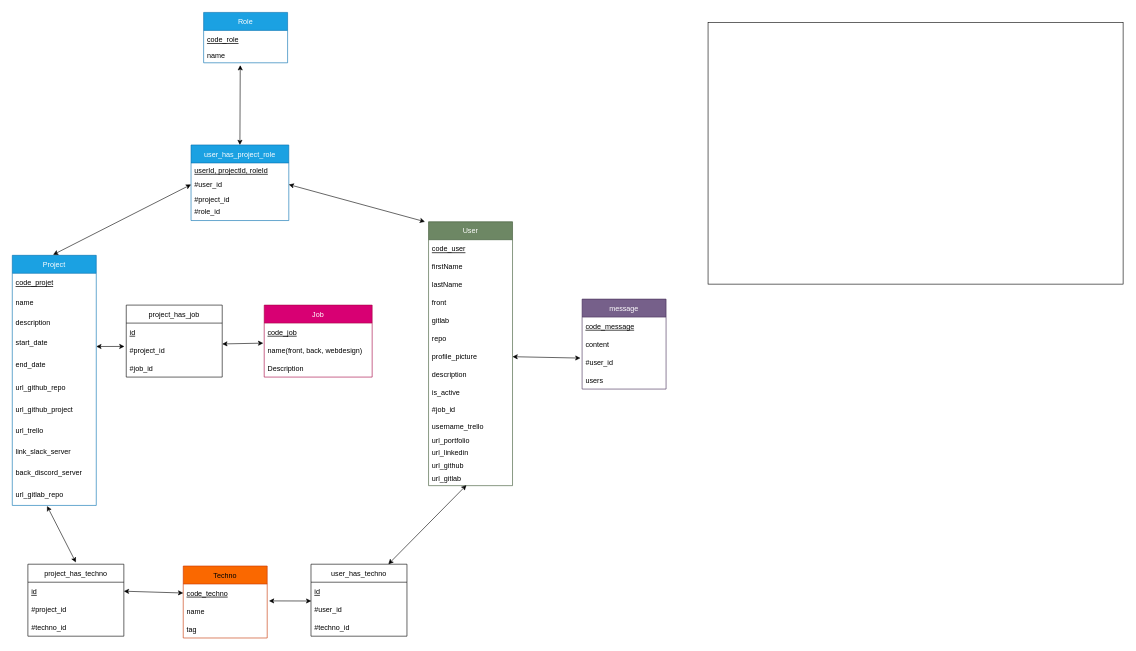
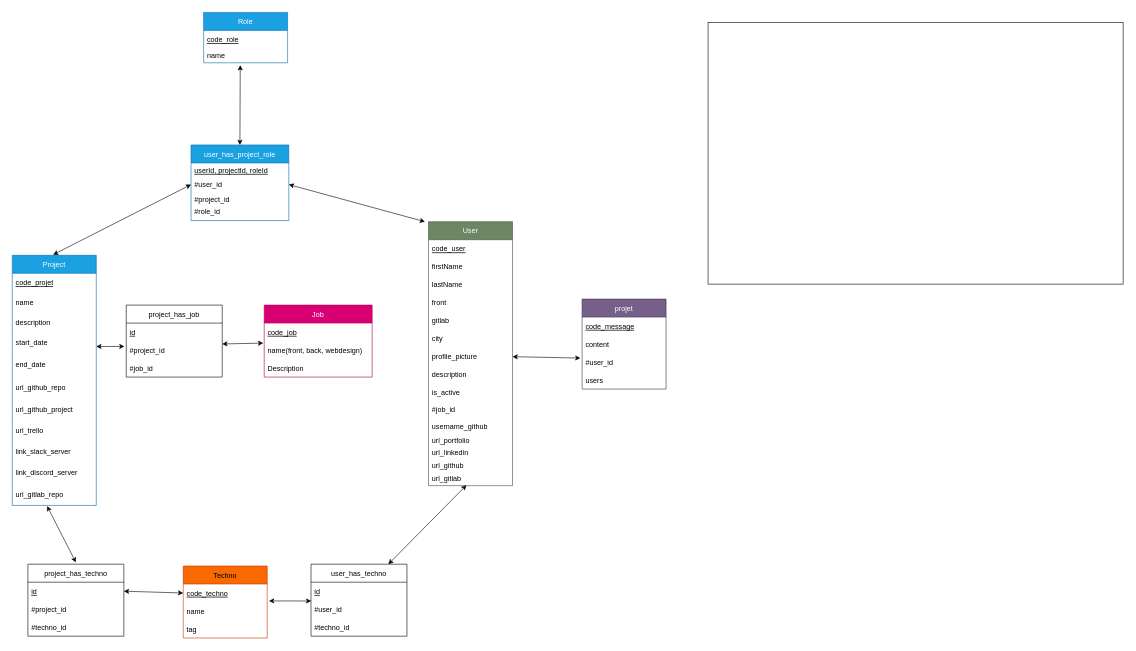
  <mxCell id="0" />
  <mxCell id="1" parent="0" />
  <mxCell id="2" value="Job" style="swimlane;fontStyle=0;childLayout=stackLayout;horizontal=1;startSize=30;horizontalStack=0;resizeParent=1;resizeParentMax=0;resizeLast=0;collapsible=1;marginBottom=0;fillColor=#d80073;fontColor=#ffffff;strokeColor=#A50040;" parent="1" vertex="1"><mxGeometry x="440" y="508" width="180" height="120" as="geometry" /></mxCell>
  <mxCell id="3" value="code_job" style="text;strokeColor=none;fillColor=none;align=left;verticalAlign=middle;spacingLeft=4;spacingRight=4;overflow=hidden;points=[[0,0.5],[1,0.5]];portConstraint=eastwest;rotatable=0;fontStyle=4" parent="2" vertex="1"><mxGeometry y="30" width="180" height="30" as="geometry" /></mxCell>
  <mxCell id="4" value="name(front, back, webdesign)" style="text;strokeColor=none;fillColor=none;align=left;verticalAlign=middle;spacingLeft=4;spacingRight=4;overflow=hidden;points=[[0,0.5],[1,0.5]];portConstraint=eastwest;rotatable=0;" parent="2" vertex="1"><mxGeometry y="60" width="180" height="30" as="geometry" /></mxCell>
  <mxCell id="5" value="Description" style="text;strokeColor=none;fillColor=none;align=left;verticalAlign=middle;spacingLeft=4;spacingRight=4;overflow=hidden;points=[[0,0.5],[1,0.5]];portConstraint=eastwest;rotatable=0;" parent="2" vertex="1"><mxGeometry y="90" width="180" height="30" as="geometry" /></mxCell>
  <mxCell id="6" value="User" style="swimlane;fontStyle=0;childLayout=stackLayout;horizontal=1;startSize=30;horizontalStack=0;resizeParent=1;resizeParentMax=0;resizeLast=0;collapsible=1;marginBottom=0;fillColor=#6d8764;fontColor=#ffffff;strokeColor=#3A5431;" parent="1" vertex="1"><mxGeometry x="714" y="369" width="140" height="440" as="geometry" /></mxCell>
  <mxCell id="7" value="code_user" style="text;strokeColor=none;fillColor=none;align=left;verticalAlign=middle;spacingLeft=4;spacingRight=4;overflow=hidden;points=[[0,0.5],[1,0.5]];portConstraint=eastwest;rotatable=0;fontStyle=4" parent="6" vertex="1"><mxGeometry y="30" width="140" height="30" as="geometry" /></mxCell>
  <mxCell id="8" value="firstName" style="text;strokeColor=none;fillColor=none;align=left;verticalAlign=middle;spacingLeft=4;spacingRight=4;overflow=hidden;points=[[0,0.5],[1,0.5]];portConstraint=eastwest;rotatable=0;" parent="6" vertex="1"><mxGeometry y="60" width="140" height="30" as="geometry" /></mxCell>
  <mxCell id="9" value="lastName" style="text;strokeColor=none;fillColor=none;align=left;verticalAlign=middle;spacingLeft=4;spacingRight=4;overflow=hidden;points=[[0,0.5],[1,0.5]];portConstraint=eastwest;rotatable=0;" parent="6" vertex="1"><mxGeometry y="90" width="140" height="30" as="geometry" /></mxCell>
  <mxCell id="10" value="front" style="text;strokeColor=none;fillColor=none;align=left;verticalAlign=middle;spacingLeft=4;spacingRight=4;overflow=hidden;points=[[0,0.5],[1,0.5]];portConstraint=eastwest;rotatable=0;" parent="6" vertex="1"><mxGeometry y="120" width="140" height="30" as="geometry" /></mxCell>
  <mxCell id="11" value="gitlab" style="text;strokeColor=none;fillColor=none;align=left;verticalAlign=middle;spacingLeft=4;spacingRight=4;overflow=hidden;points=[[0,0.5],[1,0.5]];portConstraint=eastwest;rotatable=0;" parent="6" vertex="1"><mxGeometry y="150" width="140" height="30" as="geometry" /></mxCell>
- <mxCell id="12" value="repo" style="text;strokeColor=none;fillColor=none;align=left;verticalAlign=middle;spacingLeft=4;spacingRight=4;overflow=hidden;points=[[0,0.5],[1,0.5]];portConstraint=eastwest;rotatable=0;" parent="6" vertex="1"><mxGeometry y="180" width="140" height="30" as="geometry" /></mxCell>
+ <mxCell id="12" value="city" style="text;strokeColor=none;fillColor=none;align=left;verticalAlign=middle;spacingLeft=4;spacingRight=4;overflow=hidden;points=[[0,0.5],[1,0.5]];portConstraint=eastwest;rotatable=0;" parent="6" vertex="1"><mxGeometry y="180" width="140" height="30" as="geometry" /></mxCell>
  <mxCell id="13" value="profile_picture" style="text;strokeColor=none;fillColor=none;align=left;verticalAlign=middle;spacingLeft=4;spacingRight=4;overflow=hidden;points=[[0,0.5],[1,0.5]];portConstraint=eastwest;rotatable=0;" parent="6" vertex="1"><mxGeometry y="210" width="140" height="30" as="geometry" /></mxCell>
  <mxCell id="14" value="description" style="text;strokeColor=none;fillColor=none;align=left;verticalAlign=middle;spacingLeft=4;spacingRight=4;overflow=hidden;points=[[0,0.5],[1,0.5]];portConstraint=eastwest;rotatable=0;" parent="6" vertex="1"><mxGeometry y="240" width="140" height="30" as="geometry" /></mxCell>
  <mxCell id="15" value="is_active" style="text;strokeColor=none;fillColor=none;align=left;verticalAlign=middle;spacingLeft=4;spacingRight=4;overflow=hidden;points=[[0,0.5],[1,0.5]];portConstraint=eastwest;rotatable=0;" parent="6" vertex="1"><mxGeometry y="270" width="140" height="30" as="geometry" /></mxCell>
  <mxCell id="16" value="#job_id" style="text;strokeColor=none;fillColor=none;align=left;verticalAlign=middle;spacingLeft=4;spacingRight=4;overflow=hidden;points=[[0,0.5],[1,0.5]];portConstraint=eastwest;rotatable=0;" parent="6" vertex="1"><mxGeometry y="300" width="140" height="27" as="geometry" /></mxCell>
- <mxCell id="17" value="username_trello" style="text;strokeColor=none;fillColor=none;align=left;verticalAlign=middle;spacingLeft=4;spacingRight=4;overflow=hidden;points=[[0,0.5],[1,0.5]];portConstraint=eastwest;rotatable=0;" parent="6" vertex="1"><mxGeometry y="327" width="140" height="27" as="geometry" /></mxCell>
+ <mxCell id="17" value="username_github" style="text;strokeColor=none;fillColor=none;align=left;verticalAlign=middle;spacingLeft=4;spacingRight=4;overflow=hidden;points=[[0,0.5],[1,0.5]];portConstraint=eastwest;rotatable=0;" parent="6" vertex="1"><mxGeometry y="327" width="140" height="27" as="geometry" /></mxCell>
  <mxCell id="18" value="url_portfolio" style="text;strokeColor=none;fillColor=none;align=left;verticalAlign=middle;spacingLeft=4;spacingRight=4;overflow=hidden;points=[[0,0.5],[1,0.5]];portConstraint=eastwest;rotatable=0;" parent="6" vertex="1"><mxGeometry y="354" width="140" height="20" as="geometry" /></mxCell>
  <mxCell id="19" value="url_linkedin" style="text;strokeColor=none;fillColor=none;align=left;verticalAlign=middle;spacingLeft=4;spacingRight=4;overflow=hidden;points=[[0,0.5],[1,0.5]];portConstraint=eastwest;rotatable=0;" parent="6" vertex="1"><mxGeometry y="374" width="140" height="20" as="geometry" /></mxCell>
  <mxCell id="20" value="url_github" style="text;strokeColor=none;fillColor=none;align=left;verticalAlign=middle;spacingLeft=4;spacingRight=4;overflow=hidden;points=[[0,0.5],[1,0.5]];portConstraint=eastwest;rotatable=0;" parent="6" vertex="1"><mxGeometry y="394" width="140" height="23" as="geometry" /></mxCell>
  <mxCell id="21" value="url_gitlab" style="text;strokeColor=none;fillColor=none;align=left;verticalAlign=middle;spacingLeft=4;spacingRight=4;overflow=hidden;points=[[0,0.5],[1,0.5]];portConstraint=eastwest;rotatable=0;" parent="6" vertex="1"><mxGeometry y="417" width="140" height="23" as="geometry" /></mxCell>
  <mxCell id="22" value="Project" style="swimlane;fontStyle=0;childLayout=stackLayout;horizontal=1;startSize=30;horizontalStack=0;resizeParent=1;resizeParentMax=0;resizeLast=0;collapsible=1;marginBottom=0;fillColor=#1ba1e2;fontColor=#ffffff;strokeColor=#006EAF;" parent="1" vertex="1"><mxGeometry x="20" y="425" width="140" height="417" as="geometry" /></mxCell>
  <mxCell id="23" value="code_projet" style="text;strokeColor=none;fillColor=none;align=left;verticalAlign=middle;spacingLeft=4;spacingRight=4;overflow=hidden;points=[[0,0.5],[1,0.5]];portConstraint=eastwest;rotatable=0;fontStyle=4" parent="22" vertex="1"><mxGeometry y="30" width="140" height="30" as="geometry" /></mxCell>
  <mxCell id="24" value="name  " style="text;strokeColor=none;fillColor=none;align=left;verticalAlign=middle;spacingLeft=4;spacingRight=4;overflow=hidden;points=[[0,0.5],[1,0.5]];portConstraint=eastwest;rotatable=0;" parent="22" vertex="1"><mxGeometry y="60" width="140" height="37" as="geometry" /></mxCell>
  <mxCell id="25" value="description " style="text;strokeColor=none;fillColor=none;align=left;verticalAlign=middle;spacingLeft=4;spacingRight=4;overflow=hidden;points=[[0,0.5],[1,0.5]];portConstraint=eastwest;rotatable=0;" parent="22" vertex="1"><mxGeometry y="97" width="140" height="30" as="geometry" /></mxCell>
  <mxCell id="26" value="start_date" style="text;strokeColor=none;fillColor=none;align=left;verticalAlign=middle;spacingLeft=4;spacingRight=4;overflow=hidden;points=[[0,0.5],[1,0.5]];portConstraint=eastwest;rotatable=0;" parent="22" vertex="1"><mxGeometry y="127" width="140" height="37" as="geometry" /></mxCell>
  <mxCell id="27" value="end_date" style="text;strokeColor=none;fillColor=none;align=left;verticalAlign=middle;spacingLeft=4;spacingRight=4;overflow=hidden;points=[[0,0.5],[1,0.5]];portConstraint=eastwest;rotatable=0;" parent="22" vertex="1"><mxGeometry y="164" width="140" height="37" as="geometry" /></mxCell>
  <mxCell id="28" value="url_github_repo" style="text;strokeColor=none;fillColor=none;align=left;verticalAlign=middle;spacingLeft=4;spacingRight=4;overflow=hidden;points=[[0,0.5],[1,0.5]];portConstraint=eastwest;rotatable=0;" parent="22" vertex="1"><mxGeometry y="201" width="140" height="37" as="geometry" /></mxCell>
  <mxCell id="29" value="url_github_project" style="text;strokeColor=none;fillColor=none;align=left;verticalAlign=middle;spacingLeft=4;spacingRight=4;overflow=hidden;points=[[0,0.5],[1,0.5]];portConstraint=eastwest;rotatable=0;" parent="22" vertex="1"><mxGeometry y="238" width="140" height="37" as="geometry" /></mxCell>
  <mxCell id="30" value="url_trello" style="text;strokeColor=none;fillColor=none;align=left;verticalAlign=middle;spacingLeft=4;spacingRight=4;overflow=hidden;points=[[0,0.5],[1,0.5]];portConstraint=eastwest;rotatable=0;" parent="22" vertex="1"><mxGeometry y="275" width="140" height="35" as="geometry" /></mxCell>
  <mxCell id="31" value="link_slack_server" style="text;strokeColor=none;fillColor=none;align=left;verticalAlign=middle;spacingLeft=4;spacingRight=4;overflow=hidden;points=[[0,0.5],[1,0.5]];portConstraint=eastwest;rotatable=0;" parent="22" vertex="1"><mxGeometry y="310" width="140" height="35" as="geometry" /></mxCell>
- <mxCell id="32" value="back_discord_server" style="text;strokeColor=none;fillColor=none;align=left;verticalAlign=middle;spacingLeft=4;spacingRight=4;overflow=hidden;points=[[0,0.5],[1,0.5]];portConstraint=eastwest;rotatable=0;" parent="22" vertex="1"><mxGeometry y="345" width="140" height="35" as="geometry" /></mxCell>
+ <mxCell id="32" value="link_discord_server" style="text;strokeColor=none;fillColor=none;align=left;verticalAlign=middle;spacingLeft=4;spacingRight=4;overflow=hidden;points=[[0,0.5],[1,0.5]];portConstraint=eastwest;rotatable=0;" parent="22" vertex="1"><mxGeometry y="345" width="140" height="35" as="geometry" /></mxCell>
  <mxCell id="33" value="url_gitlab_repo" style="text;strokeColor=none;fillColor=none;align=left;verticalAlign=middle;spacingLeft=4;spacingRight=4;overflow=hidden;points=[[0,0.5],[1,0.5]];portConstraint=eastwest;rotatable=0;" parent="22" vertex="1"><mxGeometry y="380" width="140" height="37" as="geometry" /></mxCell>
  <mxCell id="34" value="Techno" style="swimlane;fontStyle=0;childLayout=stackLayout;horizontal=1;startSize=30;horizontalStack=0;resizeParent=1;resizeParentMax=0;resizeLast=0;collapsible=1;marginBottom=0;fillColor=#fa6800;fontColor=#000000;strokeColor=#C73500;" parent="1" vertex="1"><mxGeometry x="305" y="943" width="140" height="120" as="geometry" /></mxCell>
  <mxCell id="35" value="code_techno" style="text;strokeColor=none;fillColor=none;align=left;verticalAlign=middle;spacingLeft=4;spacingRight=4;overflow=hidden;points=[[0,0.5],[1,0.5]];portConstraint=eastwest;rotatable=0;fontStyle=4" parent="34" vertex="1"><mxGeometry y="30" width="140" height="30" as="geometry" /></mxCell>
  <mxCell id="36" value="name" style="text;strokeColor=none;fillColor=none;align=left;verticalAlign=middle;spacingLeft=4;spacingRight=4;overflow=hidden;points=[[0,0.5],[1,0.5]];portConstraint=eastwest;rotatable=0;" parent="34" vertex="1"><mxGeometry y="60" width="140" height="30" as="geometry" /></mxCell>
  <mxCell id="37" value="tag" style="text;strokeColor=none;fillColor=none;align=left;verticalAlign=middle;spacingLeft=4;spacingRight=4;overflow=hidden;points=[[0,0.5],[1,0.5]];portConstraint=eastwest;rotatable=0;" parent="34" vertex="1"><mxGeometry y="90" width="140" height="30" as="geometry" /></mxCell>
- <mxCell id="38" value="message" style="swimlane;fontStyle=0;childLayout=stackLayout;horizontal=1;startSize=30;horizontalStack=0;resizeParent=1;resizeParentMax=0;resizeLast=0;collapsible=1;marginBottom=0;fillColor=#76608a;fontColor=#ffffff;strokeColor=#432D57;" parent="1" vertex="1"><mxGeometry x="970" y="498" width="140" height="150" as="geometry" /></mxCell>
+ <mxCell id="38" value="projet" style="swimlane;fontStyle=0;childLayout=stackLayout;horizontal=1;startSize=30;horizontalStack=0;resizeParent=1;resizeParentMax=0;resizeLast=0;collapsible=1;marginBottom=0;fillColor=#76608a;fontColor=#ffffff;strokeColor=#432D57;" parent="1" vertex="1"><mxGeometry x="970" y="498" width="140" height="150" as="geometry" /></mxCell>
  <mxCell id="39" value="code_message" style="text;strokeColor=none;fillColor=none;align=left;verticalAlign=middle;spacingLeft=4;spacingRight=4;overflow=hidden;points=[[0,0.5],[1,0.5]];portConstraint=eastwest;rotatable=0;fontStyle=4" parent="38" vertex="1"><mxGeometry y="30" width="140" height="30" as="geometry" /></mxCell>
  <mxCell id="40" value="content" style="text;strokeColor=none;fillColor=none;align=left;verticalAlign=middle;spacingLeft=4;spacingRight=4;overflow=hidden;points=[[0,0.5],[1,0.5]];portConstraint=eastwest;rotatable=0;" parent="38" vertex="1"><mxGeometry y="60" width="140" height="30" as="geometry" /></mxCell>
  <mxCell id="41" value="#user_id" style="text;strokeColor=none;fillColor=none;align=left;verticalAlign=middle;spacingLeft=4;spacingRight=4;overflow=hidden;points=[[0,0.5],[1,0.5]];portConstraint=eastwest;rotatable=0;" parent="38" vertex="1"><mxGeometry y="90" width="140" height="30" as="geometry" /></mxCell>
  <mxCell id="42" value="users" style="text;strokeColor=none;fillColor=none;align=left;verticalAlign=middle;spacingLeft=4;spacingRight=4;overflow=hidden;points=[[0,0.5],[1,0.5]];portConstraint=eastwest;rotatable=0;" parent="38" vertex="1"><mxGeometry y="120" width="140" height="30" as="geometry" /></mxCell>
  <mxCell id="43" value="" style="endArrow=classic;html=1;entryX=1;entryY=0.5;entryDx=0;entryDy=0;exitX=-0.02;exitY=0.278;exitDx=0;exitDy=0;startArrow=classic;startFill=1;exitPerimeter=0;" parent="1" source="41" target="13" edge="1"><mxGeometry x="-0.372" y="-300" relative="1" as="geometry"><mxPoint x="950" y="619" as="sourcePoint" /><mxPoint x="900" y="527" as="targetPoint" /><mxPoint as="offset" /></mxGeometry></mxCell>
  <mxCell id="44" value="project_has_job" style="swimlane;fontStyle=0;childLayout=stackLayout;horizontal=1;startSize=30;horizontalStack=0;resizeParent=1;resizeParentMax=0;resizeLast=0;collapsible=1;marginBottom=0;" parent="1" vertex="1"><mxGeometry x="210" y="508" width="160" height="120" as="geometry" /></mxCell>
  <mxCell id="45" value="id" style="text;strokeColor=none;fillColor=none;align=left;verticalAlign=middle;spacingLeft=4;spacingRight=4;overflow=hidden;points=[[0,0.5],[1,0.5]];portConstraint=eastwest;rotatable=0;fontStyle=4" parent="44" vertex="1"><mxGeometry y="30" width="160" height="30" as="geometry" /></mxCell>
  <mxCell id="46" value="#project_id" style="text;strokeColor=none;fillColor=none;align=left;verticalAlign=middle;spacingLeft=4;spacingRight=4;overflow=hidden;points=[[0,0.5],[1,0.5]];portConstraint=eastwest;rotatable=0;" parent="44" vertex="1"><mxGeometry y="60" width="160" height="30" as="geometry" /></mxCell>
  <mxCell id="47" value="#job_id" style="text;strokeColor=none;fillColor=none;align=left;verticalAlign=middle;spacingLeft=4;spacingRight=4;overflow=hidden;points=[[0,0.5],[1,0.5]];portConstraint=eastwest;rotatable=0;" parent="44" vertex="1"><mxGeometry y="90" width="160" height="30" as="geometry" /></mxCell>
  <mxCell id="48" value="" style="endArrow=classic;startArrow=classic;html=1;fontColor=#FFFFFF;entryX=-0.019;entryY=0.297;entryDx=0;entryDy=0;entryPerimeter=0;" parent="1" target="46" edge="1"><mxGeometry width="50" height="50" relative="1" as="geometry"><mxPoint x="160" y="577" as="sourcePoint" /><mxPoint x="200" y="528" as="targetPoint" /></mxGeometry></mxCell>
  <mxCell id="49" value="" style="endArrow=classic;startArrow=classic;html=1;fontColor=#FFFFFF;entryX=-0.009;entryY=0.113;entryDx=0;entryDy=0;entryPerimeter=0;" parent="1" target="4" edge="1"><mxGeometry width="50" height="50" relative="1" as="geometry"><mxPoint x="370" y="572.75" as="sourcePoint" /><mxPoint x="416.96" y="572.66" as="targetPoint" /></mxGeometry></mxCell>
  <mxCell id="50" value="project_has_techno" style="swimlane;fontStyle=0;childLayout=stackLayout;horizontal=1;startSize=30;horizontalStack=0;resizeParent=1;resizeParentMax=0;resizeLast=0;collapsible=1;marginBottom=0;" parent="1" vertex="1"><mxGeometry x="46" y="940" width="160" height="120" as="geometry" /></mxCell>
  <mxCell id="51" value="id" style="text;strokeColor=none;fillColor=none;align=left;verticalAlign=middle;spacingLeft=4;spacingRight=4;overflow=hidden;points=[[0,0.5],[1,0.5]];portConstraint=eastwest;rotatable=0;fontStyle=4" parent="50" vertex="1"><mxGeometry y="30" width="160" height="30" as="geometry" /></mxCell>
  <mxCell id="52" value="#project_id" style="text;strokeColor=none;fillColor=none;align=left;verticalAlign=middle;spacingLeft=4;spacingRight=4;overflow=hidden;points=[[0,0.5],[1,0.5]];portConstraint=eastwest;rotatable=0;" parent="50" vertex="1"><mxGeometry y="60" width="160" height="30" as="geometry" /></mxCell>
  <mxCell id="53" value="#techno_id" style="text;strokeColor=none;fillColor=none;align=left;verticalAlign=middle;spacingLeft=4;spacingRight=4;overflow=hidden;points=[[0,0.5],[1,0.5]];portConstraint=eastwest;rotatable=0;" parent="50" vertex="1"><mxGeometry y="90" width="160" height="30" as="geometry" /></mxCell>
  <mxCell id="54" value="" style="endArrow=classic;startArrow=classic;html=1;fontColor=#FFFFFF;exitX=0.414;exitY=1.027;exitDx=0;exitDy=0;exitPerimeter=0;" parent="1" source="33" edge="1"><mxGeometry width="50" height="50" relative="1" as="geometry"><mxPoint x="80" y="718.09" as="sourcePoint" /><mxPoint x="126" y="937" as="targetPoint" /></mxGeometry></mxCell>
  <mxCell id="55" value="" style="endArrow=classic;startArrow=classic;html=1;fontColor=#FFFFFF;entryX=0;entryY=0.5;entryDx=0;entryDy=0;exitX=1;exitY=0.5;exitDx=0;exitDy=0;" parent="1" source="51" target="35" edge="1"><mxGeometry width="50" height="50" relative="1" as="geometry"><mxPoint x="280" y="810" as="sourcePoint" /><mxPoint x="317.84" y="864.26" as="targetPoint" /></mxGeometry></mxCell>
  <mxCell id="56" value="user_has_techno" style="swimlane;fontStyle=0;childLayout=stackLayout;horizontal=1;startSize=30;horizontalStack=0;resizeParent=1;resizeParentMax=0;resizeLast=0;collapsible=1;marginBottom=0;" parent="1" vertex="1"><mxGeometry x="518" y="940" width="160" height="120" as="geometry" /></mxCell>
  <mxCell id="57" value="id" style="text;strokeColor=none;fillColor=none;align=left;verticalAlign=middle;spacingLeft=4;spacingRight=4;overflow=hidden;points=[[0,0.5],[1,0.5]];portConstraint=eastwest;rotatable=0;fontStyle=4" parent="56" vertex="1"><mxGeometry y="30" width="160" height="30" as="geometry" /></mxCell>
  <mxCell id="58" value="#user_id" style="text;strokeColor=none;fillColor=none;align=left;verticalAlign=middle;spacingLeft=4;spacingRight=4;overflow=hidden;points=[[0,0.5],[1,0.5]];portConstraint=eastwest;rotatable=0;" parent="56" vertex="1"><mxGeometry y="60" width="160" height="30" as="geometry" /></mxCell>
  <mxCell id="59" value="#techno_id" style="text;strokeColor=none;fillColor=none;align=left;verticalAlign=middle;spacingLeft=4;spacingRight=4;overflow=hidden;points=[[0,0.5],[1,0.5]];portConstraint=eastwest;rotatable=0;" parent="56" vertex="1"><mxGeometry y="90" width="160" height="30" as="geometry" /></mxCell>
  <mxCell id="60" value="" style="endArrow=classic;startArrow=classic;html=1;fontColor=#FFFFFF;entryX=0.003;entryY=0.044;entryDx=0;entryDy=0;exitX=1.021;exitY=0.939;exitDx=0;exitDy=0;entryPerimeter=0;exitPerimeter=0;" parent="1" source="35" target="58" edge="1"><mxGeometry width="50" height="50" relative="1" as="geometry"><mxPoint x="430" y="820" as="sourcePoint" /><mxPoint x="470" y="820" as="targetPoint" /></mxGeometry></mxCell>
  <mxCell id="61" value="User(&lt;u&gt;code_user,&lt;/u&gt;&amp;nbsp;firstName, lastName, password, email, city, profile_picture, description, is_active, #job_id, github_username, url_portfolio, url_linkedin, url_github,url_gitlab)&lt;br&gt;Message(&lt;u&gt;code_message&lt;/u&gt;, content, users, #uder_id)&lt;br&gt;Role(&lt;u&gt;code_role&lt;/u&gt;, name)&lt;br&gt;USER_HAS_PROJECT_ROLE(&lt;u&gt;userId, projectId, roleId&lt;/u&gt;, #user_id, #project_id, #role_id)&lt;br&gt;Project(&lt;u&gt;code_project&lt;/u&gt;, name, description, start_date, end_date, url_github_repo, url_github_project,&amp;nbsp;url_trello, url_slack_server, url_discord_server, url_gitlab_repo)&lt;br&gt;PROJECT_HAS_JOB(#project_id, #job_id)&lt;br&gt;Job(&lt;u&gt;code_job&lt;/u&gt;, name, description)&lt;br&gt;PROJECT_HAS_TECHNO(#project_id, #techno_id)&lt;br&gt;Techno(&lt;u&gt;code_techno&lt;/u&gt;, name, tag)&lt;br&gt;USER_HAS_TECHNO(#user_id, #techno_id)" style="rounded=0;whiteSpace=wrap;html=1;fontColor=#FFFFFF;align=left;" parent="1" vertex="1"><mxGeometry x="1180" y="37" width="692" height="436" as="geometry" /></mxCell>
  <mxCell id="62" value="" style="endArrow=classic;html=1;entryX=0.451;entryY=0.964;entryDx=0;entryDy=0;startArrow=classic;startFill=1;entryPerimeter=0;" parent="1" target="21" edge="1"><mxGeometry x="-0.073" y="55" relative="1" as="geometry"><mxPoint x="647" y="940" as="sourcePoint" /><mxPoint x="684.06" y="910.031" as="targetPoint" /><mxPoint as="offset" /></mxGeometry></mxCell>
  <mxCell id="63" value="user_has_project_role" style="swimlane;fontStyle=0;childLayout=stackLayout;horizontal=1;startSize=30;horizontalStack=0;resizeParent=1;resizeParentMax=0;resizeLast=0;collapsible=1;marginBottom=0;fillColor=#1ba1e2;fontColor=#ffffff;strokeColor=#006EAF;" parent="1" vertex="1"><mxGeometry x="318" y="241" width="163" height="126" as="geometry"><mxRectangle x="-282" y="-497" width="146" height="30" as="alternateBounds" /></mxGeometry></mxCell>
  <mxCell id="64" value="userId, projectId, roleId" style="text;strokeColor=none;fillColor=none;align=left;verticalAlign=middle;spacingLeft=4;spacingRight=4;overflow=hidden;points=[[0,0.5],[1,0.5]];portConstraint=eastwest;rotatable=0;fontStyle=4" parent="63" vertex="1"><mxGeometry y="30" width="163" height="24" as="geometry" /></mxCell>
  <mxCell id="65" value="#user_id" style="text;strokeColor=none;fillColor=none;align=left;verticalAlign=middle;spacingLeft=4;spacingRight=4;overflow=hidden;points=[[0,0.5],[1,0.5]];portConstraint=eastwest;rotatable=0;fontStyle=0" parent="63" vertex="1"><mxGeometry y="54" width="163" height="24" as="geometry" /></mxCell>
  <mxCell id="66" value="#project_id" style="text;strokeColor=none;fillColor=none;align=left;verticalAlign=middle;spacingLeft=4;spacingRight=4;overflow=hidden;points=[[0,0.5],[1,0.5]];portConstraint=eastwest;rotatable=0;fontStyle=0" parent="63" vertex="1"><mxGeometry y="78" width="163" height="24" as="geometry" /></mxCell>
  <mxCell id="67" value="#role_id&#10;" style="text;strokeColor=none;fillColor=none;align=left;verticalAlign=middle;spacingLeft=4;spacingRight=4;overflow=hidden;points=[[0,0.5],[1,0.5]];portConstraint=eastwest;rotatable=0;fontStyle=0" parent="63" vertex="1"><mxGeometry y="102" width="163" height="24" as="geometry" /></mxCell>
  <mxCell id="68" value="" style="endArrow=classic;html=1;startArrow=classic;startFill=1;entryX=1;entryY=0.5;entryDx=0;entryDy=0;" parent="1" target="65" edge="1"><mxGeometry x="0.468" y="120" relative="1" as="geometry"><mxPoint x="708" y="369" as="sourcePoint" /><mxPoint x="481" y="272" as="targetPoint" /><mxPoint as="offset" /></mxGeometry></mxCell>
  <mxCell id="69" value="Role" style="swimlane;fontStyle=0;childLayout=stackLayout;horizontal=1;startSize=30;horizontalStack=0;resizeParent=1;resizeParentMax=0;resizeLast=0;collapsible=1;marginBottom=0;fillColor=#1ba1e2;fontColor=#ffffff;strokeColor=#006EAF;" parent="1" vertex="1"><mxGeometry x="339" y="20" width="140" height="84" as="geometry" /></mxCell>
  <mxCell id="70" value="code_role" style="text;strokeColor=none;fillColor=none;align=left;verticalAlign=middle;spacingLeft=4;spacingRight=4;overflow=hidden;points=[[0,0.5],[1,0.5]];portConstraint=eastwest;rotatable=0;fontStyle=4" parent="69" vertex="1"><mxGeometry y="30" width="140" height="30" as="geometry" /></mxCell>
  <mxCell id="71" value="name" style="text;strokeColor=none;fillColor=none;align=left;verticalAlign=middle;spacingLeft=4;spacingRight=4;overflow=hidden;points=[[0,0.5],[1,0.5]];portConstraint=eastwest;rotatable=0;fontStyle=0" parent="69" vertex="1"><mxGeometry y="60" width="140" height="24" as="geometry" /></mxCell>
  <mxCell id="72" value="" style="endArrow=classic;html=1;startArrow=classic;startFill=1;exitX=0;exitY=0.5;exitDx=0;exitDy=0;" parent="1" source="65" edge="1"><mxGeometry x="0.468" y="120" relative="1" as="geometry"><mxPoint x="193" y="357" as="sourcePoint" /><mxPoint x="88" y="424" as="targetPoint" /><mxPoint as="offset" /></mxGeometry></mxCell>
  <mxCell id="73" value="" style="endArrow=classic;html=1;startArrow=classic;startFill=1;entryX=0.436;entryY=1.167;entryDx=0;entryDy=0;entryPerimeter=0;exitX=0.5;exitY=0;exitDx=0;exitDy=0;" parent="1" source="63" target="71" edge="1"><mxGeometry x="0.468" y="120" relative="1" as="geometry"><mxPoint x="336" y="139" as="sourcePoint" /><mxPoint x="86" y="77" as="targetPoint" /><mxPoint as="offset" /></mxGeometry></mxCell>
